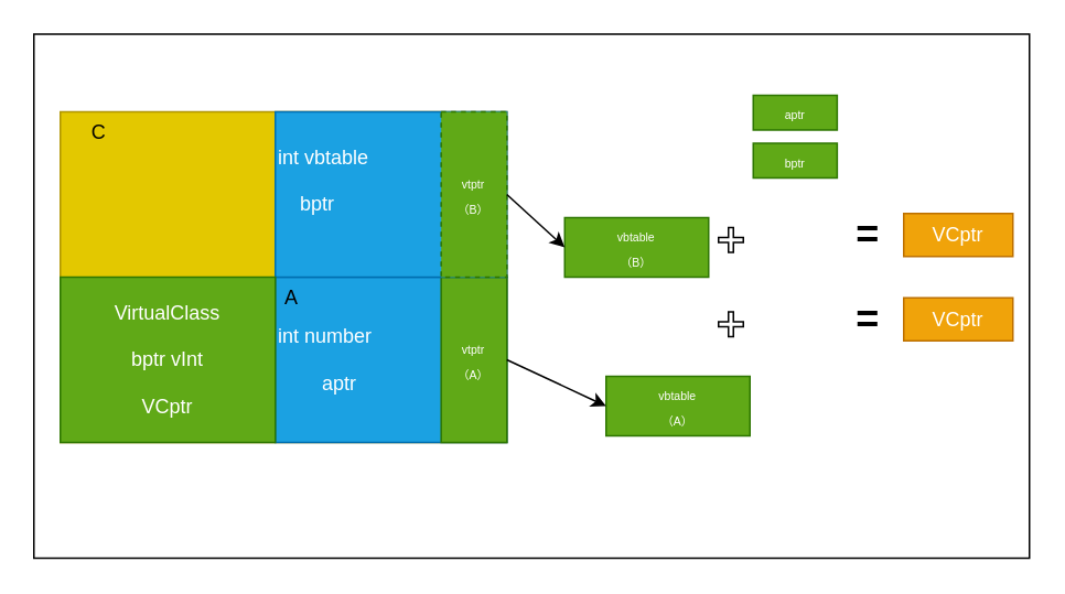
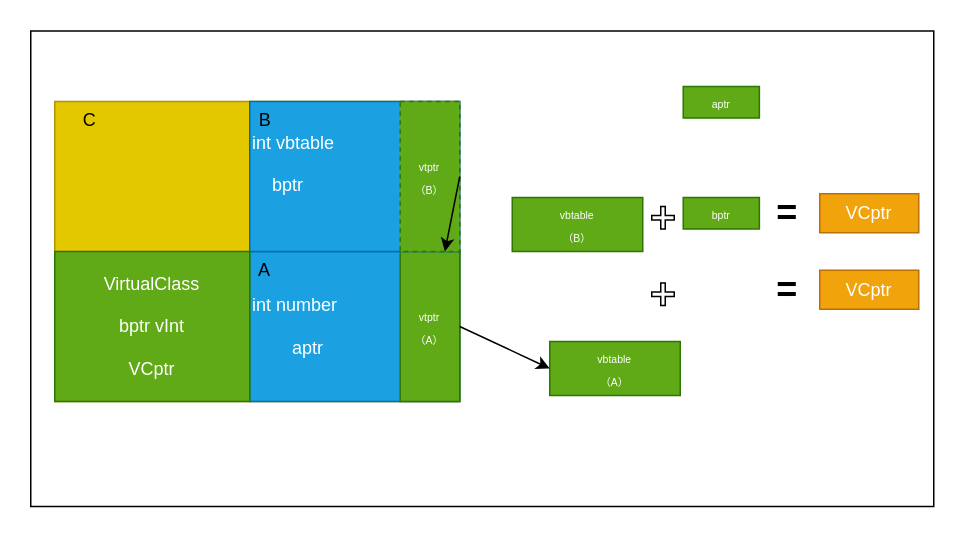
  <mxCell id="0" />
  <mxCell id="1" parent="0" />
  <mxCell id="2" value="" style="rounded=0;whiteSpace=wrap;html=1;fillColor=#e3c800;strokeColor=#B09500;fontColor=#000000;" parent="1" vertex="1"><mxGeometry x="36" y="67" width="270" height="200" as="geometry" /></mxCell>
  <mxCell id="3" value="&lt;font color=&quot;#000000&quot;&gt;C&lt;/font&gt;" style="text;html=1;strokeColor=none;fillColor=none;align=center;verticalAlign=middle;whiteSpace=wrap;rounded=0;" parent="1" vertex="1"><mxGeometry x="36" y="67" width="46.947" height="25.381" as="geometry" /></mxCell>
  <mxCell id="4" value="" style="group" parent="1" vertex="1" connectable="0"><mxGeometry x="166" y="167" width="140" height="100" as="geometry" /></mxCell>
  <mxCell id="5" value="int number&lt;br&gt;&lt;br&gt;&lt;span style=&quot;white-space: pre;&quot;&gt;&#09;&lt;/span&gt;aptr" style="rounded=0;whiteSpace=wrap;html=1;strokeColor=#006EAF;fontColor=#ffffff;fillColor=#1ba1e2;align=left;" parent="4" vertex="1"><mxGeometry width="140.0" height="100.0" as="geometry" /></mxCell>
  <mxCell id="6" value="A" style="text;html=1;strokeColor=none;fillColor=none;align=center;verticalAlign=middle;whiteSpace=wrap;rounded=0;fontColor=#000000;" parent="4" vertex="1"><mxGeometry width="20.186" height="25.69" as="geometry" /></mxCell>
  <mxCell id="7" value="&lt;font style=&quot;font-size: 7px;&quot;&gt;vtptr&lt;br&gt;（A）&lt;br&gt;&lt;/font&gt;" style="rounded=0;whiteSpace=wrap;html=1;strokeColor=#2D7600;fontColor=#ffffff;fillColor=#60a917;" parent="4" vertex="1"><mxGeometry x="100.279" width="39.721" height="100" as="geometry" /></mxCell>
  <mxCell id="8" value="&#10;int vbtable&#10;&#10;    bptr" style="group;fillColor=#1ba1e2;fontColor=#ffffff;strokeColor=#006EAF;align=left;" parent="1" vertex="1" connectable="0"><mxGeometry x="166" y="67" width="140" height="100" as="geometry" /></mxCell>
+ <mxCell id="9" value="B" style="text;html=1;strokeColor=none;fillColor=none;align=center;verticalAlign=middle;whiteSpace=wrap;rounded=0;fontColor=#000000;" parent="8" vertex="1"><mxGeometry width="20.837" height="25.69" as="geometry" /></mxCell>
  <mxCell id="10" value="&lt;font style=&quot;font-size: 7px;&quot;&gt;vtptr&lt;br&gt;（B）&lt;br&gt;&lt;/font&gt;" style="rounded=0;whiteSpace=wrap;html=1;strokeColor=#2D7600;fontColor=#ffffff;fillColor=#60a917;dashed=1;" parent="8" vertex="1"><mxGeometry x="100.279" width="39.721" height="100" as="geometry" /></mxCell>
  <mxCell id="11" value="VirtualClass&lt;br&gt;&lt;br&gt;bptr vInt&lt;br&gt;&lt;br&gt;VCptr" style="rounded=0;whiteSpace=wrap;html=1;strokeColor=#2D7600;fontColor=#ffffff;fillColor=#60a917;" parent="1" vertex="1"><mxGeometry x="36" y="167" width="130" height="100" as="geometry" /></mxCell>
  <mxCell id="12" value="&lt;font style=&quot;font-size: 7px;&quot;&gt;vbtable&lt;br&gt;（B）&lt;br&gt;&lt;/font&gt;" style="rounded=0;whiteSpace=wrap;html=1;strokeColor=#2D7600;fontColor=#ffffff;fillColor=#60a917;" vertex="1" parent="1"><mxGeometry x="341" y="131" width="87" height="36" as="geometry" /></mxCell>
  <mxCell id="13" value="&lt;font style=&quot;font-size: 7px;&quot;&gt;vbtable&lt;br&gt;（A）&lt;br&gt;&lt;/font&gt;" style="rounded=0;whiteSpace=wrap;html=1;strokeColor=#2D7600;fontColor=#ffffff;fillColor=#60a917;" vertex="1" parent="1"><mxGeometry x="366" y="227" width="87" height="36" as="geometry" /></mxCell>
- <mxCell id="14" style="edgeStyle=none;html=1;exitX=1;exitY=0.5;exitDx=0;exitDy=0;entryX=0;entryY=0.5;entryDx=0;entryDy=0;strokeColor=#000000;" edge="1" parent="1" source="10" target="12"><mxGeometry relative="1" as="geometry" /></mxCell>
+ <mxCell id="14" style="edgeStyle=none;html=1;exitX=1;exitY=0.5;exitDx=0;exitDy=0;strokeColor=#000000;" edge="1" parent="1" source="10" target="7"><mxGeometry relative="1" as="geometry" /></mxCell>
  <mxCell id="15" style="edgeStyle=none;html=1;exitX=1;exitY=0.5;exitDx=0;exitDy=0;entryX=0;entryY=0.5;entryDx=0;entryDy=0;strokeColor=#000000;" edge="1" parent="1" source="7" target="13"><mxGeometry relative="1" as="geometry" /></mxCell>
- <mxCell id="16" value="&lt;font style=&quot;font-size: 7px;&quot;&gt;bptr&lt;br&gt;&lt;/font&gt;" style="rounded=0;whiteSpace=wrap;html=1;strokeColor=#2D7600;fontColor=#ffffff;fillColor=#60a917;" vertex="1" parent="1"><mxGeometry x="455" y="86" width="50.75" height="21" as="geometry" /></mxCell>
+ <mxCell id="16" value="&lt;font style=&quot;font-size: 7px;&quot;&gt;bptr&lt;br&gt;&lt;/font&gt;" style="rounded=0;whiteSpace=wrap;html=1;strokeColor=#2D7600;fontColor=#ffffff;fillColor=#60a917;" vertex="1" parent="1"><mxGeometry x="455" y="131" width="50.75" height="21" as="geometry" /></mxCell>
  <mxCell id="17" value="&lt;font style=&quot;font-size: 7px;&quot;&gt;aptr&lt;br&gt;&lt;/font&gt;" style="rounded=0;whiteSpace=wrap;html=1;strokeColor=#2D7600;fontColor=#ffffff;fillColor=#60a917;" vertex="1" parent="1"><mxGeometry x="455" y="57" width="50.75" height="21" as="geometry" /></mxCell>
  <mxCell id="18" value="" style="shape=cross;whiteSpace=wrap;html=1;" vertex="1" parent="1"><mxGeometry x="434" y="137" width="15" height="15" as="geometry" /></mxCell>
  <mxCell id="19" value="" style="shape=cross;whiteSpace=wrap;html=1;" vertex="1" parent="1"><mxGeometry x="434" y="188" width="15" height="15" as="geometry" /></mxCell>
  <mxCell id="20" value="&lt;span style=&quot;color: rgb(255, 255, 255);&quot;&gt;VCptr&lt;/span&gt;" style="rounded=0;whiteSpace=wrap;html=1;fillColor=#f0a30a;fontColor=#000000;strokeColor=#BD7000;" vertex="1" parent="1"><mxGeometry x="546" y="128.5" width="66" height="26" as="geometry" /></mxCell>
  <mxCell id="21" value="&lt;span style=&quot;color: rgb(255, 255, 255);&quot;&gt;VCptr&lt;/span&gt;" style="rounded=0;whiteSpace=wrap;html=1;fillColor=#f0a30a;fontColor=#000000;strokeColor=#BD7000;" vertex="1" parent="1"><mxGeometry x="546" y="179.5" width="66" height="26" as="geometry" /></mxCell>
  <mxCell id="22" value="&lt;font color=&quot;#000000&quot;&gt;=&lt;/font&gt;" style="text;strokeColor=none;fillColor=none;html=1;fontSize=24;fontStyle=1;verticalAlign=middle;align=center;" vertex="1" parent="1"><mxGeometry x="505.75" y="132" width="37" height="20" as="geometry" /></mxCell>
  <mxCell id="23" value="&lt;font color=&quot;#000000&quot;&gt;=&lt;/font&gt;" style="text;strokeColor=none;fillColor=none;html=1;fontSize=24;fontStyle=1;verticalAlign=middle;align=center;" vertex="1" parent="1"><mxGeometry x="505.75" y="182.5" width="37" height="20" as="geometry" /></mxCell>
  <mxCell id="24" value="" style="rounded=0;whiteSpace=wrap;html=1;fontColor=#000000;fillColor=none;" vertex="1" parent="1"><mxGeometry x="20" y="20" width="602" height="317" as="geometry" /></mxCell>
